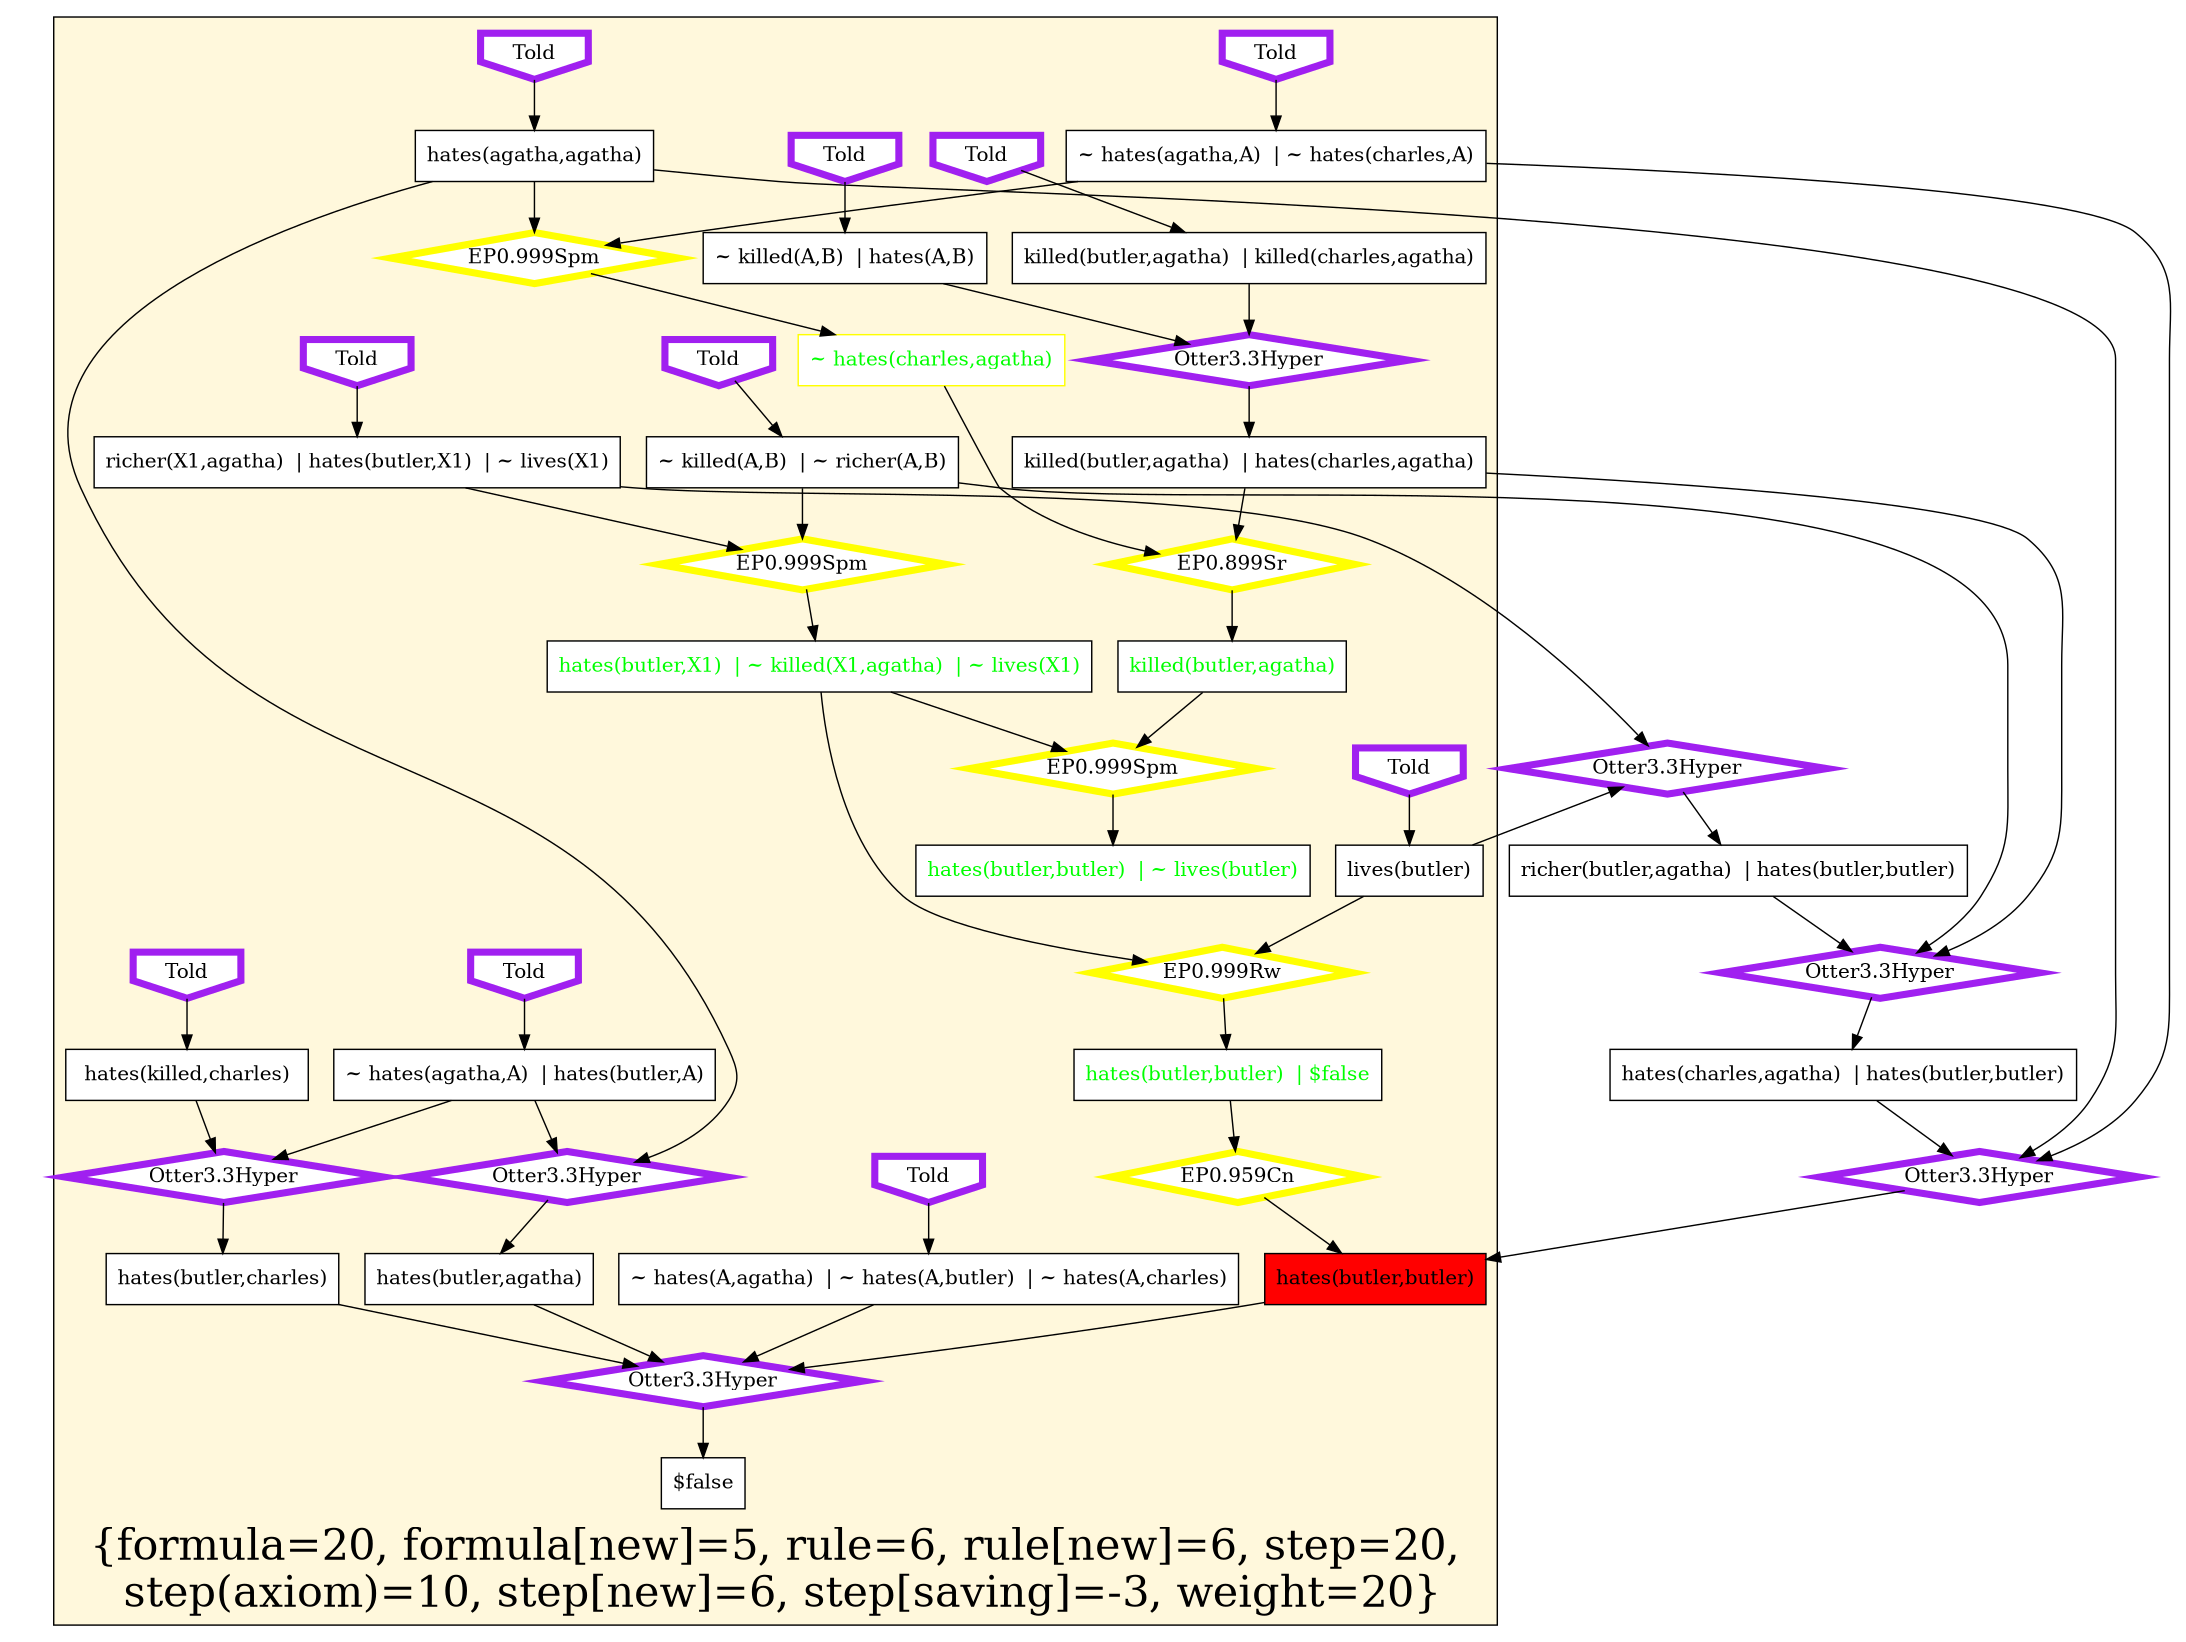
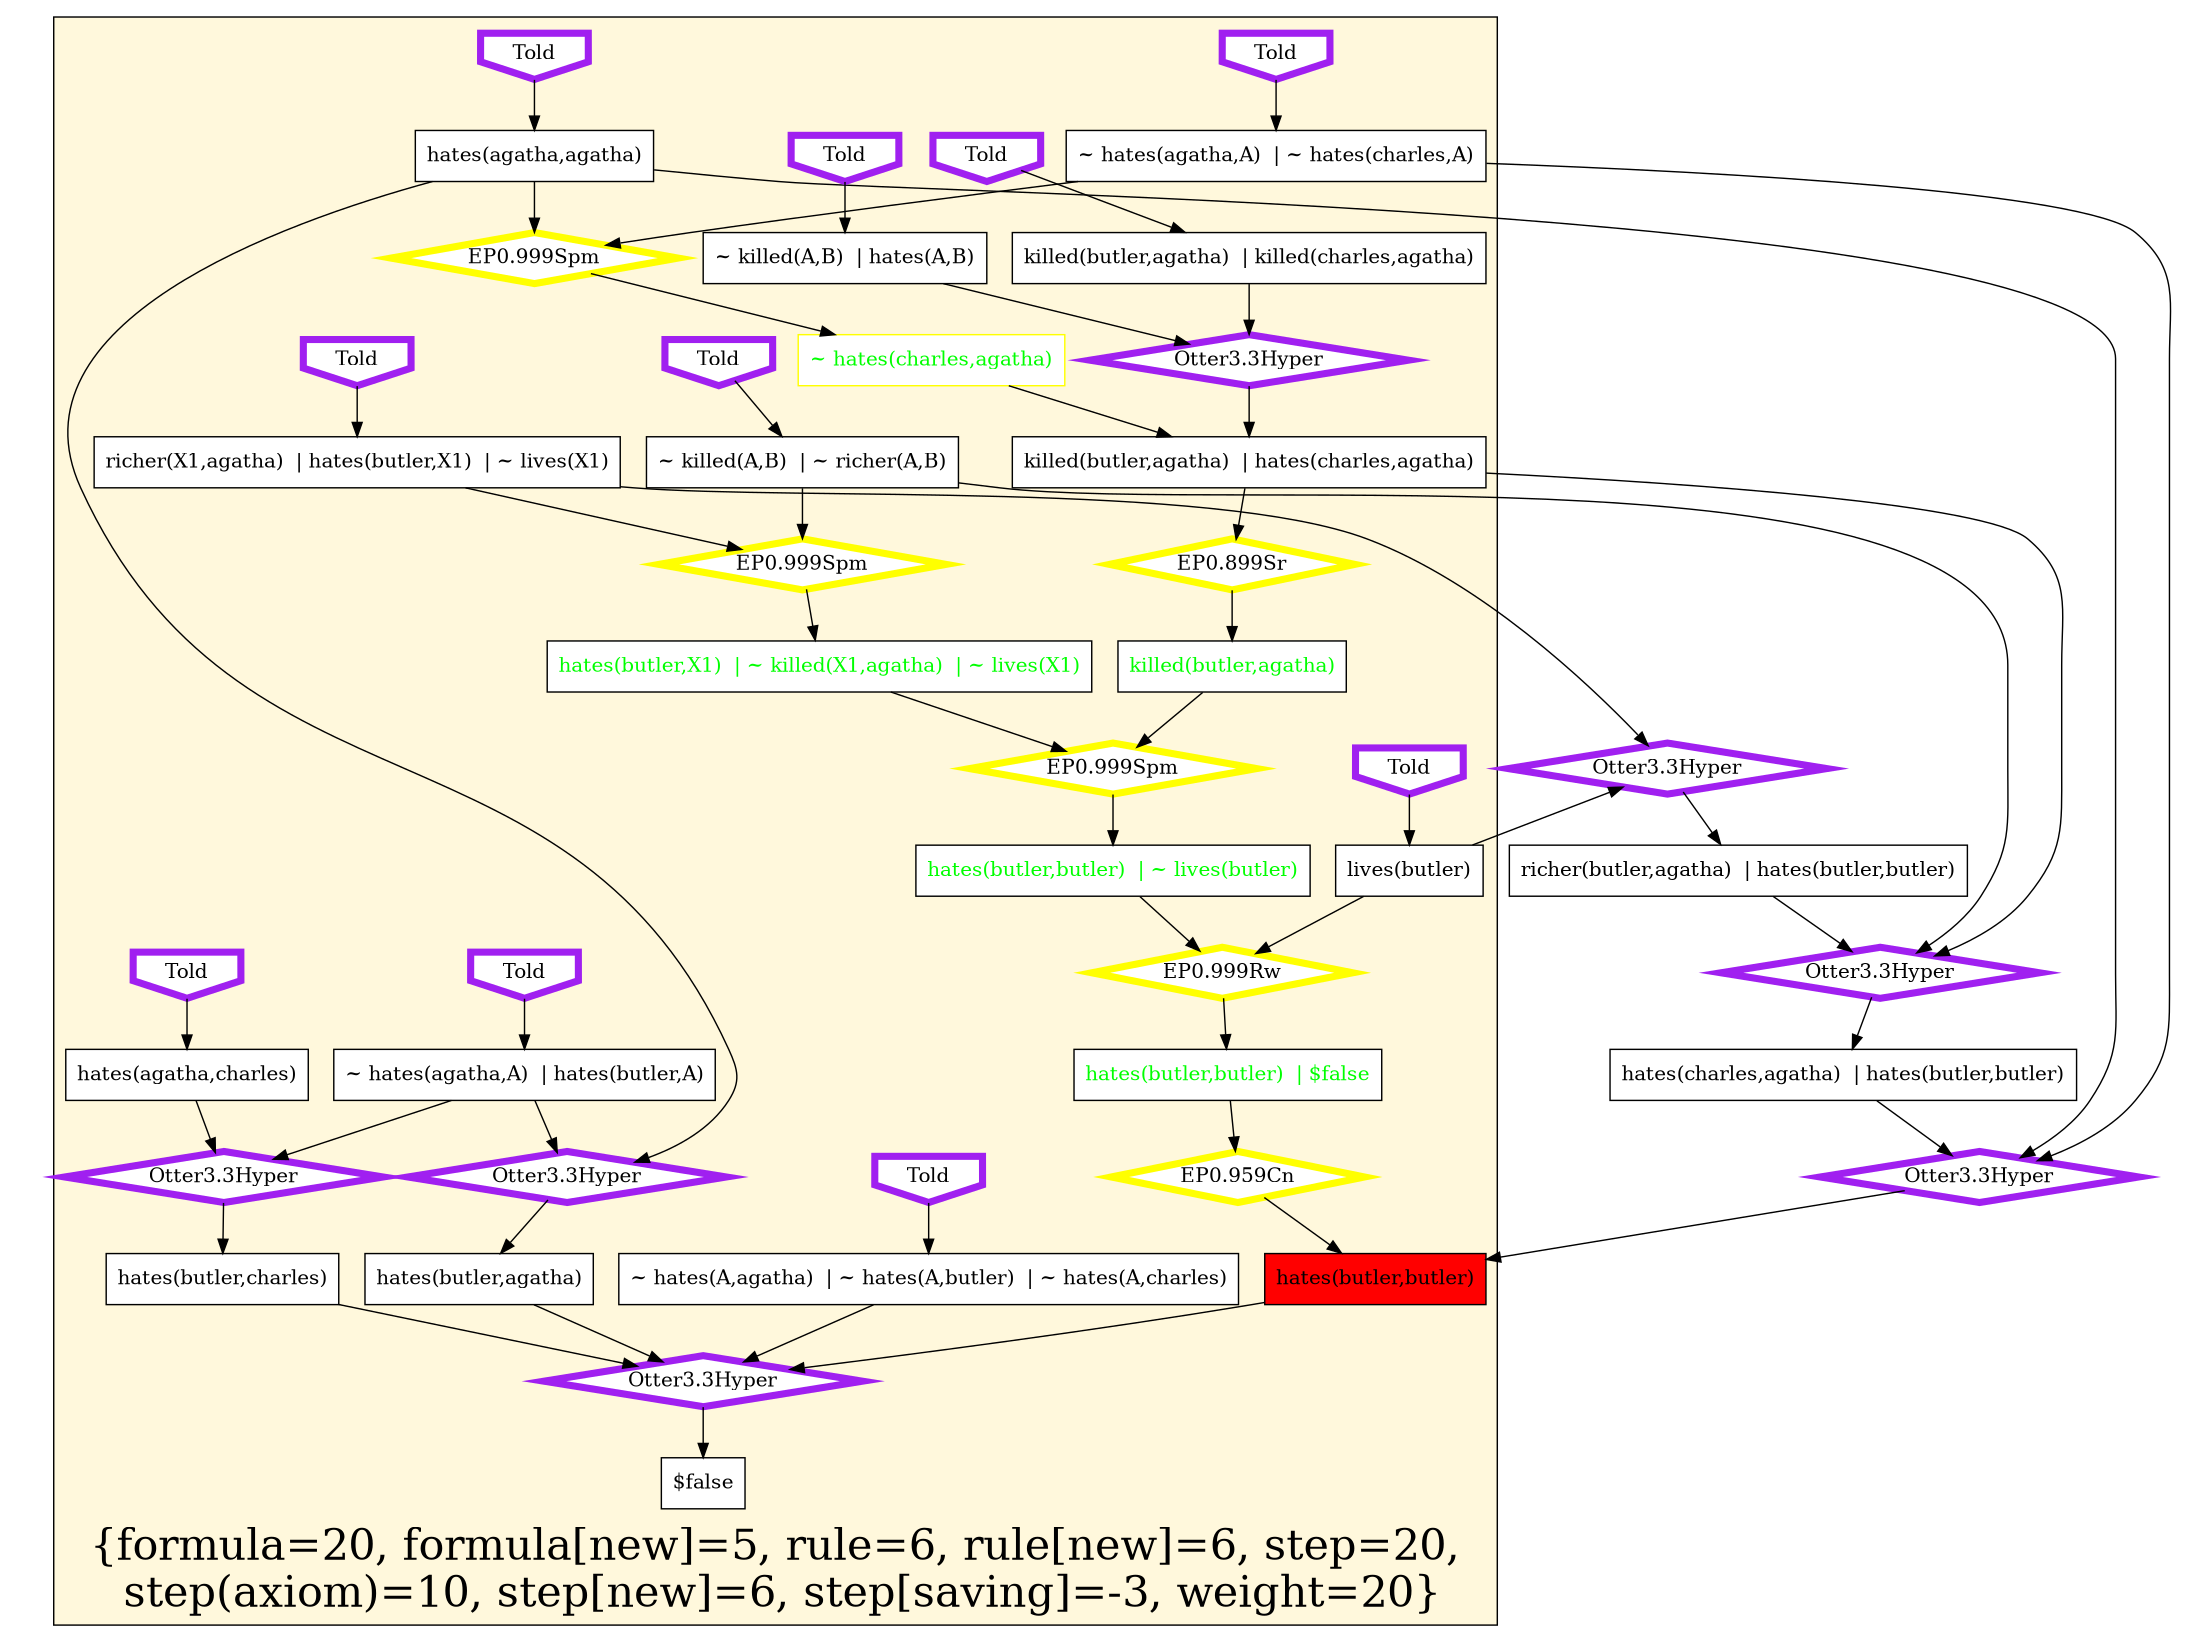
  digraph {
    node [color=black fillcolor=white shape=box style=filled penwidth=5]
    n1 [label="~ hates(agatha,A)  | ~ hates(charles,A)" penwidth=""]
    n2 [label="hates(butler,charles)" penwidth=""]
    n3 [label="~ killed(A,B)  | ~ richer(A,B)" penwidth=""]
    n4 [label="hates(butler,agatha)" penwidth=""]
    n5 [fillcolor=red label="hates(butler,butler)" penwidth=""]
    n6 [color=yellow fontcolor=green label="~ hates(charles,agatha)" penwidth=""]
    n7 [label="killed(butler,agatha)  | hates(charles,agatha)" penwidth=""]
-   n8 [label="hates(killed,charles)" penwidth=""]
+   n8 [label="hates(agatha,charles)" penwidth=""]
    n9 [label="richer(X1,agatha)  | hates(butler,X1)  | ~ lives(X1)" penwidth=""]
    n10 [label="$false" penwidth=""]
    n11 [label="~ killed(A,B)  | hates(A,B)" penwidth=""]
    n12 [label="lives(butler)" penwidth=""]
    n13 [fontcolor=green label="hates(butler,butler)  | ~ lives(butler)" penwidth=""]
    n14 [label="~ hates(agatha,A)  | hates(butler,A)" penwidth=""]
    n15 [fontcolor=green label="hates(butler,X1)  | ~ killed(X1,agatha)  | ~ lives(X1)" penwidth=""]
    n16 [label="hates(agatha,agatha)" penwidth=""]
    n17 [label="~ hates(A,agatha)  | ~ hates(A,butler)  | ~ hates(A,charles)" penwidth=""]
    n18 [fontcolor=green label="hates(butler,butler)  | $false" penwidth=""]
    n19 [fontcolor=green label="killed(butler,agatha)" penwidth=""]
    n20 [label="killed(butler,agatha)  | killed(charles,agatha)" penwidth=""]
    n21 [color=yellow label="EP0.999Spm" shape=diamond]
    n22 [color=yellow label="EP0.999Rw" shape=diamond]
    n23 [color=purple label="Otter3.3Hyper" shape=diamond]
    n24 [color=yellow label="EP0.959Cn" shape=diamond]
    n25 [color=yellow label="EP0.899Sr" shape=diamond]
    n26 [color=purple label="Otter3.3Hyper" shape=diamond]
    n27 [color=yellow label="EP0.999Spm" shape=diamond]
    n28 [color=purple label=Told shape=invhouse]
    n29 [color=purple label=Told shape=invhouse]
    n30 [color=purple label=Told shape=invhouse]
    n31 [color=purple label=Told shape=invhouse]
    n32 [color=purple label=Told shape=invhouse]
    n33 [color=purple label="Otter3.3Hyper" shape=diamond]
    n34 [color=purple label=Told shape=invhouse]
    n35 [color=purple label=Told shape=invhouse]
    n36 [color=purple label=Told shape=invhouse]
    n37 [color=purple label=Told shape=invhouse]
    n38 [color=purple label=Told shape=invhouse]
    n39 [color=yellow label="EP0.999Spm" shape=diamond]
    n40 [color=purple label="Otter3.3Hyper" shape=diamond]
    n41 [color=purple label="Otter3.3Hyper" shape=diamond]
    n42 [color=purple label="Otter3.3Hyper" shape=diamond]
    n43 [color=purple label="Otter3.3Hyper" shape=diamond]
    n44 [label="hates(charles,agatha)  | hates(butler,butler)" penwidth=""]
    n45 [label="richer(butler,agatha)  | hates(butler,butler)" penwidth=""]
    subgraph cluster_1 {
      fillcolor=cornsilk
      fontsize=30
      label="{formula=20, formula[new]=5, rule=6, rule[new]=6, step=20,\n step(axiom)=10, step[new]=6, step[saving]=-3, weight=20}"
      labelloc=b
      style=filled
      n1
      n2
      n3
      n4
      n5
      n6
      n7
      n8
      n9
      n10
      n11
      n12
      n13
      n14
      n15
      n16
      n17
      n18
      n19
      n20
      n21
      n22
      n23
      n24
      n25
      n26
      n27
      n28
      n29
      n30
      n31
      n32
      n33
      n34
      n35
      n36
      n37
      n38
      n39
      n40
    }
    n1 -> n27
    n1 -> n41
    n2 -> n33
    n3 -> n21
    n3 -> n42
    n4 -> n33
    n5 -> n33
-   n6 -> n25
+   n6 -> n7
    n7 -> n25
    n7 -> n42
    n8 -> n40
    n9 -> n21
    n9 -> n43
    n11 -> n23
    n12 -> n22
    n12 -> n43
-   n15 -> n22
+   n13 -> n22
    n14 -> n26
    n14 -> n40
    n15 -> n39
    n16 -> n26
    n16 -> n27
    n16 -> n41
    n17 -> n33
    n18 -> n24
    n19 -> n39
    n20 -> n23
    n21 -> n15
    n22 -> n18
    n23 -> n7
    n24 -> n5
    n25 -> n19
    n26 -> n4
    n27 -> n6
    n28 -> n1
    n29 -> n20
    n30 -> n16
    n31 -> n3
    n32 -> n17
    n33 -> n10
    n34 -> n12
    n35 -> n11
    n36 -> n8
    n37 -> n9
    n38 -> n14
    n39 -> n13
    n40 -> n2
    n41 -> n5
    n42 -> n44
    n43 -> n45
    n44 -> n41
    n45 -> n42
  }
